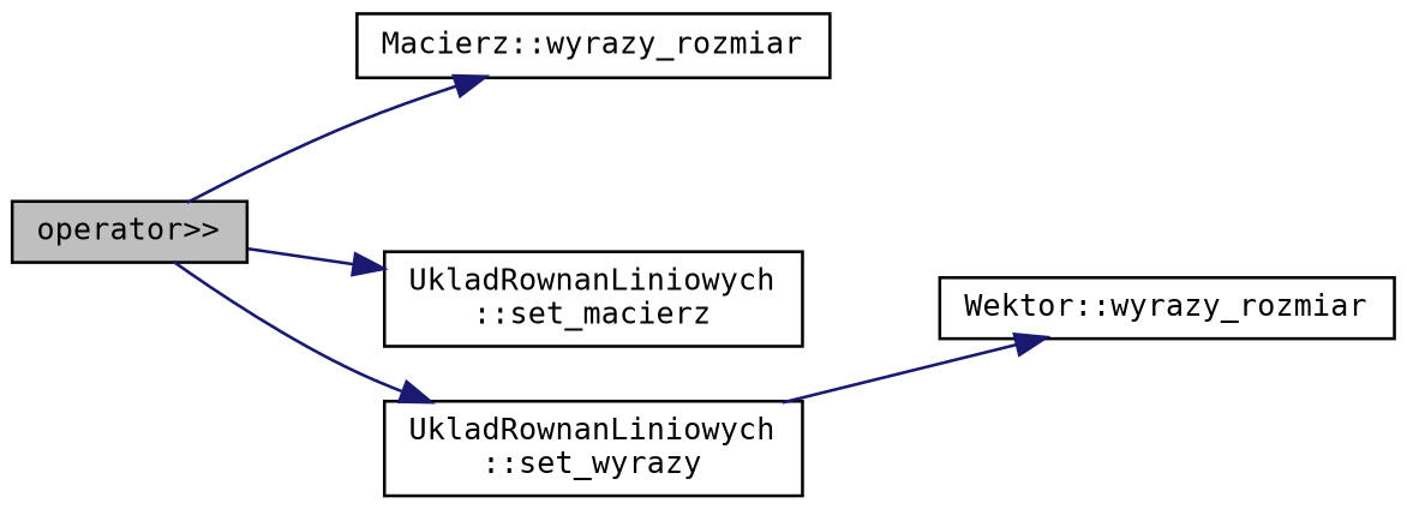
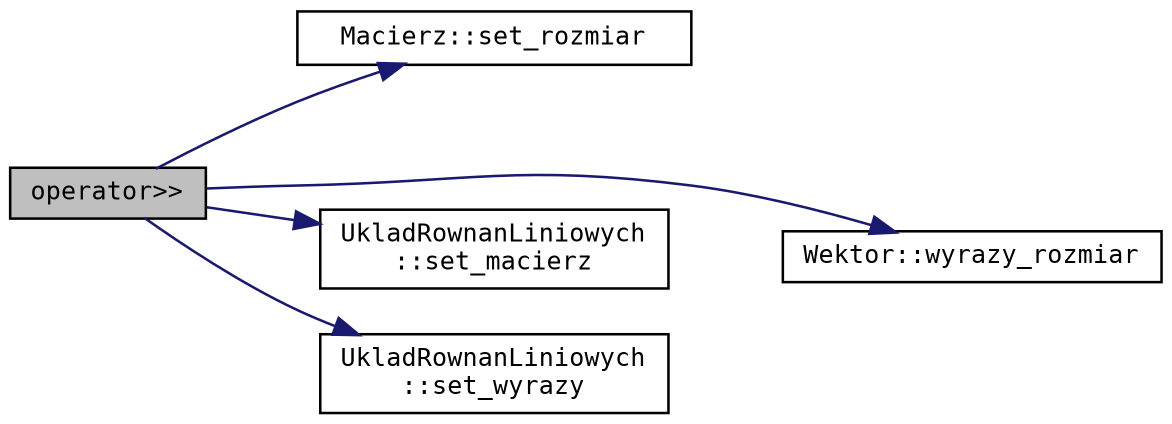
  digraph {
    fontname="DejaVu Sans Mono"
    rankdir=LR
    node [color=black fillcolor=white fontname="DejaVu Sans Mono" fontsize=10 shape=record style=filled]
    edge [color=midnightblue fontname="DejaVu Sans Mono" fontsize=10 labelfontname=Helvetica labelfontsize=10 style=solid]
    n1 [fillcolor=grey75 fontcolor=black height=0.2 label="operator\>\>" width=0.4]
-   n2 [height=0.2 label="Macierz::wyrazy_rozmiar" width=0.4]
+   n2 [height=0.2 label="Macierz::set_rozmiar" width=0.4]
    n3 [height=0.2 label="Wektor::wyrazy_rozmiar" width=0.4]
    n4 [height=0.2 label="UkladRownanLiniowych\l::set_macierz" width=0.4]
    n5 [height=0.2 label="UkladRownanLiniowych\l::set_wyrazy" width=0.4]
    n1 -> n2
-   n5 -> n3
+   n1 -> n3
    n1 -> n4
    n1 -> n5
  }
